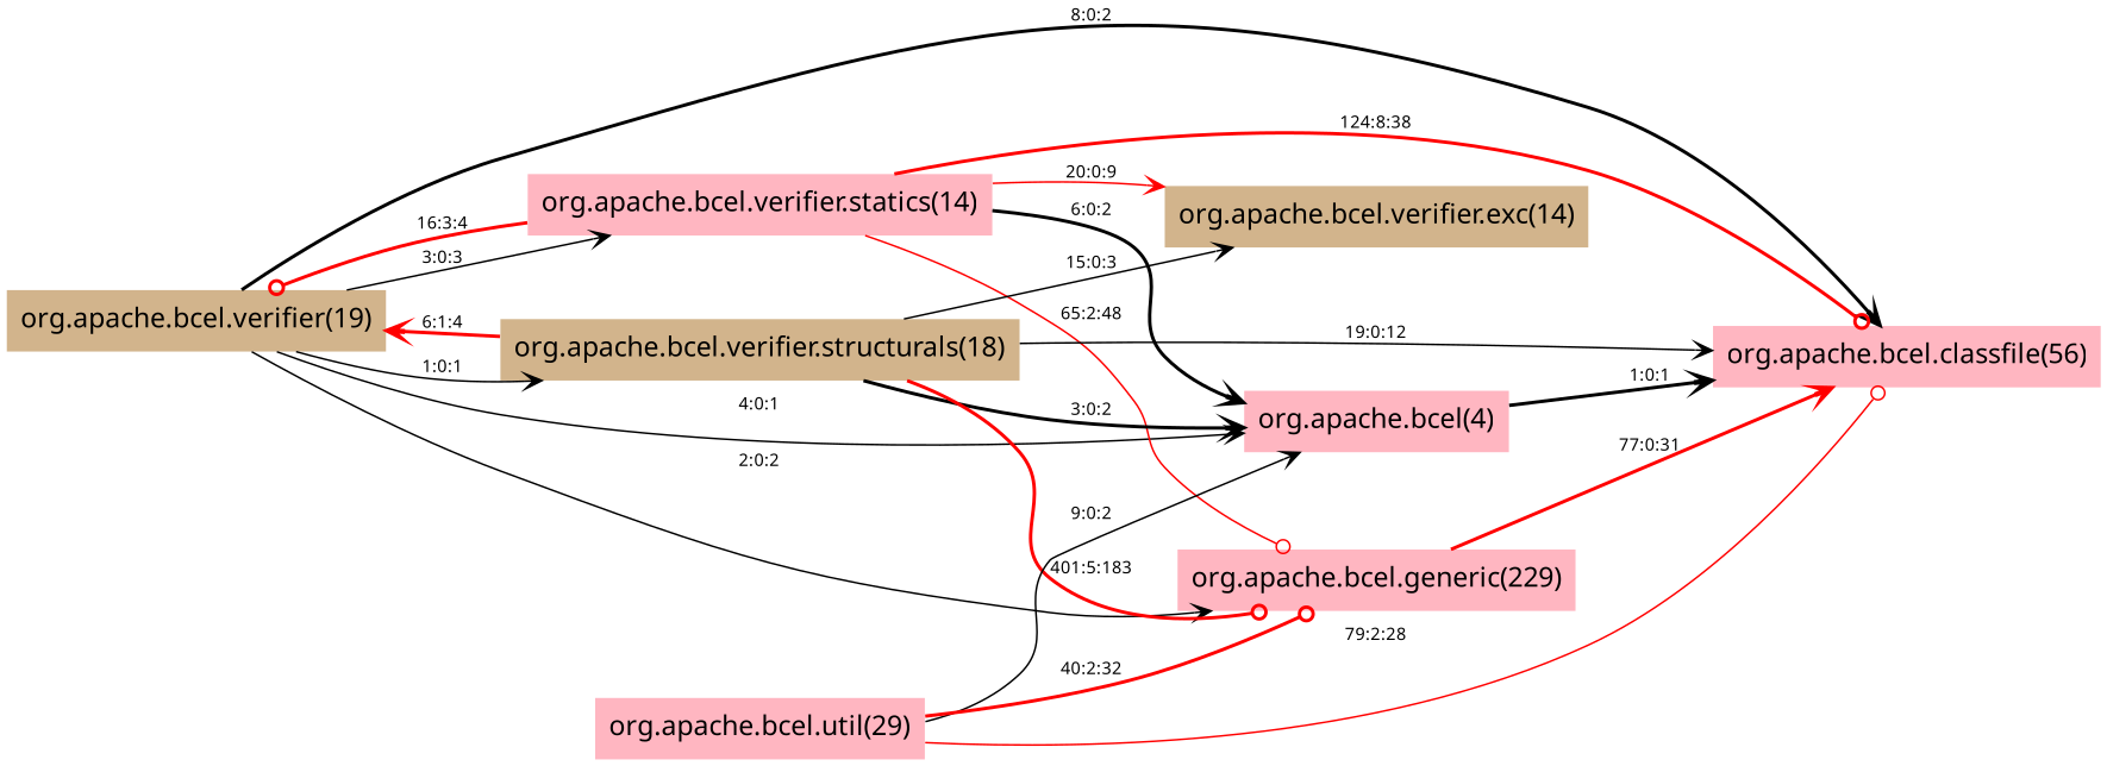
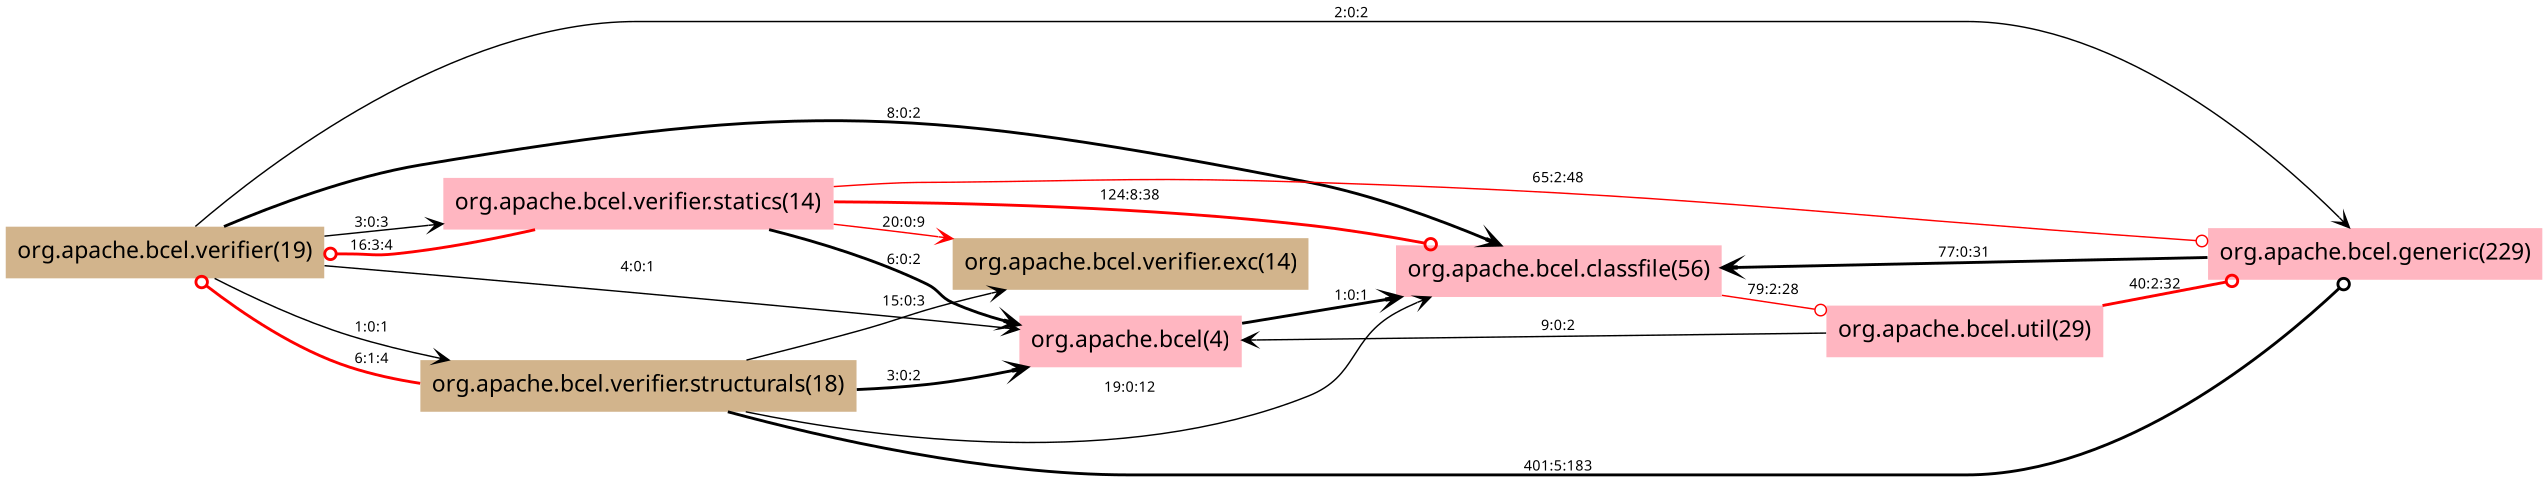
  digraph {
    rankdir=LR
    node [color=blue fillcolor=lightpink fontname=Skia fontsize=16 shape=plaintext style=filled]
    edge [arrowhead=vee color=black fontname=Skia fontsize=10 style=solid]
    n1 [fillcolor=tan label="org.apache.bcel.verifier(19)"]
    n2 [color=red label="org.apache.bcel(4)"]
    n3 [label="org.apache.bcel.generic(229)"]
    n4 [color=red label="org.apache.bcel.classfile(56)"]
    n5 [color=teal label="org.apache.bcel.verifier.statics(14)"]
    n6 [color=teal fillcolor=tan label="org.apache.bcel.verifier.structurals(18)"]
    n7 [color=red fillcolor=tan label="org.apache.bcel.verifier.exc(14)"]
    n8 [label="org.apache.bcel.util(29)"]
    n1 -> n2 [label="4:0:1"]
    n1 -> n3 [label="2:0:2"]
    n1 -> n4 [label="8:0:2" style=bold]
    n1 -> n5 [label="3:0:3"]
    n1 -> n6 [label="1:0:1"]
    n2 -> n4 [label="1:0:1" style=bold]
-   n3 -> n4 [color=red label="77:0:31" style=bold]
+   n3 -> n4 [label="77:0:31" style=bold]
    n5 -> n1 [arrowhead=odot color=red label="16:3:4" style=bold]
    n5 -> n2 [label="6:0:2" style=bold]
    n5 -> n3 [arrowhead=odot color=red label="65:2:48"]
    n5 -> n4 [arrowhead=odot color=red label="124:8:38" style=bold]
    n5 -> n7 [color=red label="20:0:9"]
-   n6 -> n1 [color=red label="6:1:4" style=bold]
+   n6 -> n1 [arrowhead=odot color=red label="6:1:4" style=bold]
    n6 -> n2 [label="3:0:2" style=bold]
-   n6 -> n3 [arrowhead=odot color=red label="401:5:183" style=bold]
+   n6 -> n3 [arrowhead=odot label="401:5:183" style=bold]
    n6 -> n4 [label="19:0:12"]
    n6 -> n7 [label="15:0:3"]
    n8 -> n2 [label="9:0:2"]
    n8 -> n3 [arrowhead=odot color=red label="40:2:32" style=bold]
-   n8 -> n4 [arrowhead=odot color=red label="79:2:28"]
+   n4 -> n8 [arrowhead=odot color=red label="79:2:28"]
  }
